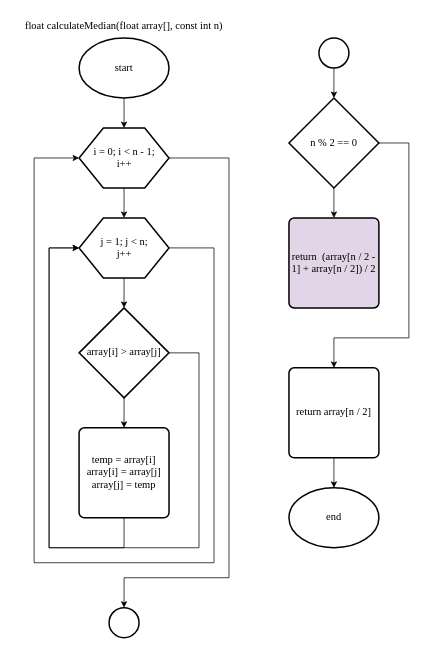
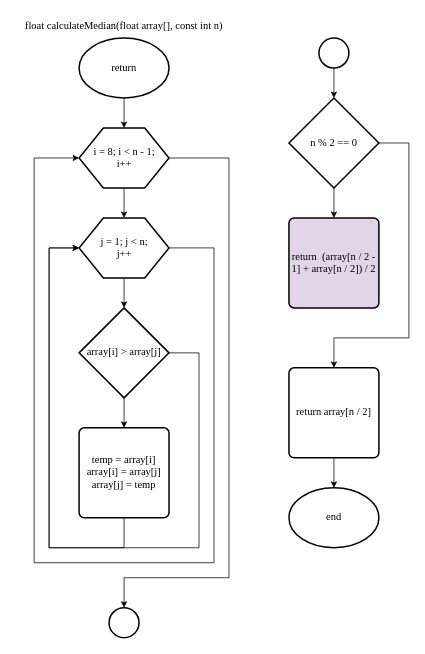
  <mxCell id="0" />
  <mxCell id="1" parent="0" />
- <mxCell id="2" value="start" style="strokeWidth=2;html=1;shape=mxgraph.flowchart.start_1;whiteSpace=wrap;fontFamily=Times New Roman;fontSize=14;" vertex="1" parent="1"><mxGeometry x="105" y="50" width="120" height="80" as="geometry" /></mxCell>
+ <mxCell id="2" value="return" style="strokeWidth=2;html=1;shape=mxgraph.flowchart.start_1;whiteSpace=wrap;fontFamily=Times New Roman;fontSize=14;" vertex="1" parent="1"><mxGeometry x="105" y="50" width="120" height="80" as="geometry" /></mxCell>
  <mxCell id="3" value="j = 1; j &amp;lt; n;&lt;div style=&quot;font-size: 14px;&quot;&gt;j++&lt;/div&gt;" style="verticalLabelPosition=middle;verticalAlign=middle;html=1;shape=hexagon;perimeter=hexagonPerimeter2;arcSize=6;size=0.27;strokeWidth=2;labelPosition=center;align=center;fontFamily=Times New Roman;fontSize=14;" vertex="1" parent="1"><mxGeometry x="105" y="290" width="120" height="80" as="geometry" /></mxCell>
  <mxCell id="4" value="end" style="strokeWidth=2;html=1;shape=mxgraph.flowchart.start_1;whiteSpace=wrap;fontFamily=Times New Roman;fontSize=14;" vertex="1" parent="1"><mxGeometry x="385" y="650" width="120" height="80" as="geometry" /></mxCell>
  <mxCell id="5" value="float calculateMedian(float array[], const int n)" style="text;html=1;align=center;verticalAlign=middle;whiteSpace=wrap;rounded=0;fontFamily=Times New Roman;fontSize=14;" vertex="1" parent="1"><mxGeometry x="20" y="20" width="290" height="30" as="geometry" /></mxCell>
  <mxCell id="6" value="" style="endArrow=classic;html=1;rounded=0;exitX=0.5;exitY=1;exitDx=0;exitDy=0;exitPerimeter=0;fontFamily=Times New Roman;fontSize=14;entryX=0.5;entryY=0;entryDx=0;entryDy=0;" edge="1" parent="1" source="2" target="9"><mxGeometry width="50" height="50" relative="1" as="geometry"><mxPoint x="215" y="230" as="sourcePoint" /><mxPoint x="245" y="140" as="targetPoint" /></mxGeometry></mxCell>
  <mxCell id="7" value="" style="endArrow=classic;html=1;rounded=0;exitX=0.5;exitY=1;exitDx=0;exitDy=0;entryX=0.5;entryY=0;entryDx=0;entryDy=0;fontFamily=Times New Roman;fontSize=14;" edge="1" parent="1" source="9" target="3"><mxGeometry width="50" height="50" relative="1" as="geometry"><mxPoint x="165" y="290" as="sourcePoint" /><mxPoint x="175" y="180" as="targetPoint" /></mxGeometry></mxCell>
  <mxCell id="8" value="" style="endArrow=classic;html=1;rounded=0;exitX=0.5;exitY=1;exitDx=0;exitDy=0;fontFamily=Times New Roman;fontSize=14;entryX=0.5;entryY=0;entryDx=0;entryDy=0;entryPerimeter=0;" edge="1" parent="1" source="3" target="10"><mxGeometry width="50" height="50" relative="1" as="geometry"><mxPoint x="175" y="260" as="sourcePoint" /><mxPoint x="205" y="400" as="targetPoint" /></mxGeometry></mxCell>
- <mxCell id="9" value="i = 0; i &amp;lt; n - 1;&lt;div style=&quot;font-size: 14px;&quot;&gt;i++&lt;/div&gt;" style="verticalLabelPosition=middle;verticalAlign=middle;html=1;shape=hexagon;perimeter=hexagonPerimeter2;arcSize=6;size=0.27;strokeWidth=2;labelPosition=center;align=center;fontFamily=Times New Roman;fontSize=14;" vertex="1" parent="1"><mxGeometry x="105" y="170" width="120" height="80" as="geometry" /></mxCell>
+ <mxCell id="9" value="i = 8; i &amp;lt; n - 1;&lt;div style=&quot;font-size: 14px;&quot;&gt;i++&lt;/div&gt;" style="verticalLabelPosition=middle;verticalAlign=middle;html=1;shape=hexagon;perimeter=hexagonPerimeter2;arcSize=6;size=0.27;strokeWidth=2;labelPosition=center;align=center;fontFamily=Times New Roman;fontSize=14;" vertex="1" parent="1"><mxGeometry x="105" y="170" width="120" height="80" as="geometry" /></mxCell>
  <mxCell id="10" value="array[i] &amp;gt; array[j]" style="strokeWidth=2;html=1;shape=mxgraph.flowchart.decision;whiteSpace=wrap;fontFamily=Times New Roman;fontSize=14;" vertex="1" parent="1"><mxGeometry x="105" y="410" width="120" height="120" as="geometry" /></mxCell>
  <mxCell id="11" value="temp = array[i]&lt;div style=&quot;font-size: 14px;&quot;&gt;array[i] = array[j]&lt;/div&gt;&lt;div style=&quot;font-size: 14px;&quot;&gt;array[j] = temp&lt;/div&gt;" style="rounded=1;whiteSpace=wrap;html=1;absoluteArcSize=1;arcSize=14;strokeWidth=2;fontFamily=Times New Roman;fontSize=14;" vertex="1" parent="1"><mxGeometry x="105" y="570" width="120" height="120" as="geometry" /></mxCell>
  <mxCell id="12" value="" style="endArrow=classic;html=1;rounded=0;exitX=0.5;exitY=1;exitDx=0;exitDy=0;fontFamily=Times New Roman;fontSize=14;entryX=0.5;entryY=0;entryDx=0;entryDy=0;exitPerimeter=0;" edge="1" parent="1" source="10" target="11"><mxGeometry width="50" height="50" relative="1" as="geometry"><mxPoint x="175" y="380" as="sourcePoint" /><mxPoint x="175" y="420" as="targetPoint" /></mxGeometry></mxCell>
  <mxCell id="13" value="" style="endArrow=classic;html=1;rounded=0;exitX=0.5;exitY=1;exitDx=0;exitDy=0;fontFamily=Times New Roman;fontSize=14;entryX=0;entryY=0.5;entryDx=0;entryDy=0;" edge="1" parent="1" source="11" target="3"><mxGeometry width="50" height="50" relative="1" as="geometry"><mxPoint x="175" y="540" as="sourcePoint" /><mxPoint x="175" y="580" as="targetPoint" /><Array as="points"><mxPoint x="165" y="730" /><mxPoint x="65" y="730" /><mxPoint x="65" y="330" /></Array></mxGeometry></mxCell>
  <mxCell id="14" value="" style="endArrow=classic;html=1;rounded=0;exitX=1;exitY=0.5;exitDx=0;exitDy=0;fontFamily=Times New Roman;fontSize=14;entryX=0;entryY=0.5;entryDx=0;entryDy=0;exitPerimeter=0;" edge="1" parent="1" source="10" target="3"><mxGeometry width="50" height="50" relative="1" as="geometry"><mxPoint x="175" y="540" as="sourcePoint" /><mxPoint x="175" y="580" as="targetPoint" /><Array as="points"><mxPoint x="265" y="470" /><mxPoint x="265" y="730" /><mxPoint x="65" y="730" /><mxPoint x="65" y="330" /></Array></mxGeometry></mxCell>
  <mxCell id="15" value="" style="endArrow=classic;html=1;rounded=0;exitX=1;exitY=0.5;exitDx=0;exitDy=0;fontFamily=Times New Roman;fontSize=14;entryX=0;entryY=0.5;entryDx=0;entryDy=0;" edge="1" parent="1" source="3" target="9"><mxGeometry width="50" height="50" relative="1" as="geometry"><mxPoint x="175" y="380" as="sourcePoint" /><mxPoint x="175" y="420" as="targetPoint" /><Array as="points"><mxPoint x="285" y="330" /><mxPoint x="285" y="750" /><mxPoint x="45" y="750" /><mxPoint x="45" y="210" /></Array></mxGeometry></mxCell>
  <mxCell id="16" value="" style="endArrow=classic;html=1;rounded=0;exitX=1;exitY=0.5;exitDx=0;exitDy=0;fontFamily=Times New Roman;fontSize=14;entryX=0.5;entryY=0;entryDx=0;entryDy=0;entryPerimeter=0;" edge="1" parent="1" source="9" target="23"><mxGeometry width="50" height="50" relative="1" as="geometry"><mxPoint x="175" y="260" as="sourcePoint" /><mxPoint x="165" y="780" as="targetPoint" /><Array as="points"><mxPoint x="305" y="210" /><mxPoint x="305" y="770" /><mxPoint x="165" y="770" /></Array></mxGeometry></mxCell>
  <mxCell id="17" value="n % 2 == 0" style="strokeWidth=2;html=1;shape=mxgraph.flowchart.decision;whiteSpace=wrap;fontFamily=Times New Roman;fontSize=14;" vertex="1" parent="1"><mxGeometry x="385" y="130" width="120" height="120" as="geometry" /></mxCell>
  <mxCell id="18" value="return&amp;nbsp; (array[n / 2 - 1] + array[n / 2]) / 2" style="rounded=1;whiteSpace=wrap;html=1;absoluteArcSize=1;arcSize=14;strokeWidth=2;fontFamily=Times New Roman;fontSize=14;fillColor=#e1d5e7;" vertex="1" parent="1"><mxGeometry x="385" y="290" width="120" height="120" as="geometry" /></mxCell>
  <mxCell id="19" value="return array[n / 2]" style="rounded=1;whiteSpace=wrap;html=1;absoluteArcSize=1;arcSize=14;strokeWidth=2;fontFamily=Times New Roman;fontSize=14;" vertex="1" parent="1"><mxGeometry x="385" y="490" width="120" height="120" as="geometry" /></mxCell>
  <mxCell id="20" value="" style="endArrow=classic;html=1;rounded=0;exitX=0.5;exitY=1;exitDx=0;exitDy=0;fontFamily=Times New Roman;fontSize=14;entryX=0.5;entryY=0;entryDx=0;entryDy=0;exitPerimeter=0;" edge="1" parent="1" source="17" target="18"><mxGeometry width="50" height="50" relative="1" as="geometry"><mxPoint x="175" y="340" as="sourcePoint" /><mxPoint x="175" y="380" as="targetPoint" /></mxGeometry></mxCell>
  <mxCell id="21" value="" style="endArrow=classic;html=1;rounded=0;exitX=1;exitY=0.5;exitDx=0;exitDy=0;fontFamily=Times New Roman;fontSize=14;entryX=0.5;entryY=0;entryDx=0;entryDy=0;exitPerimeter=0;" edge="1" parent="1" source="17" target="19"><mxGeometry width="50" height="50" relative="1" as="geometry"><mxPoint x="455" y="260" as="sourcePoint" /><mxPoint x="455" y="300" as="targetPoint" /><Array as="points"><mxPoint x="545" y="190" /><mxPoint x="545" y="450" /><mxPoint x="445" y="450" /></Array></mxGeometry></mxCell>
  <mxCell id="22" value="" style="endArrow=classic;html=1;rounded=0;exitX=0.5;exitY=1;exitDx=0;exitDy=0;fontFamily=Times New Roman;fontSize=14;entryX=0.5;entryY=0;entryDx=0;entryDy=0;entryPerimeter=0;" edge="1" parent="1" source="19" target="4"><mxGeometry width="50" height="50" relative="1" as="geometry"><mxPoint x="455" y="260" as="sourcePoint" /><mxPoint x="455" y="300" as="targetPoint" /></mxGeometry></mxCell>
  <mxCell id="23" value="" style="verticalLabelPosition=bottom;verticalAlign=top;html=1;shape=mxgraph.flowchart.on-page_reference;strokeWidth=2;fontFamily=Times New Roman;fontSize=14;" vertex="1" parent="1"><mxGeometry x="145" y="810" width="40" height="40" as="geometry" /></mxCell>
  <mxCell id="24" value="" style="verticalLabelPosition=bottom;verticalAlign=top;html=1;shape=mxgraph.flowchart.on-page_reference;strokeWidth=2;fontFamily=Times New Roman;fontSize=14;" vertex="1" parent="1"><mxGeometry x="425" y="50" width="40" height="40" as="geometry" /></mxCell>
  <mxCell id="25" value="" style="endArrow=classic;html=1;rounded=0;exitX=0.5;exitY=1;exitDx=0;exitDy=0;fontFamily=Times New Roman;fontSize=14;entryX=0.5;entryY=0;entryDx=0;entryDy=0;exitPerimeter=0;entryPerimeter=0;" edge="1" parent="1" source="24" target="17"><mxGeometry width="50" height="50" relative="1" as="geometry"><mxPoint x="455" y="300" as="sourcePoint" /><mxPoint x="455" y="340" as="targetPoint" /></mxGeometry></mxCell>
